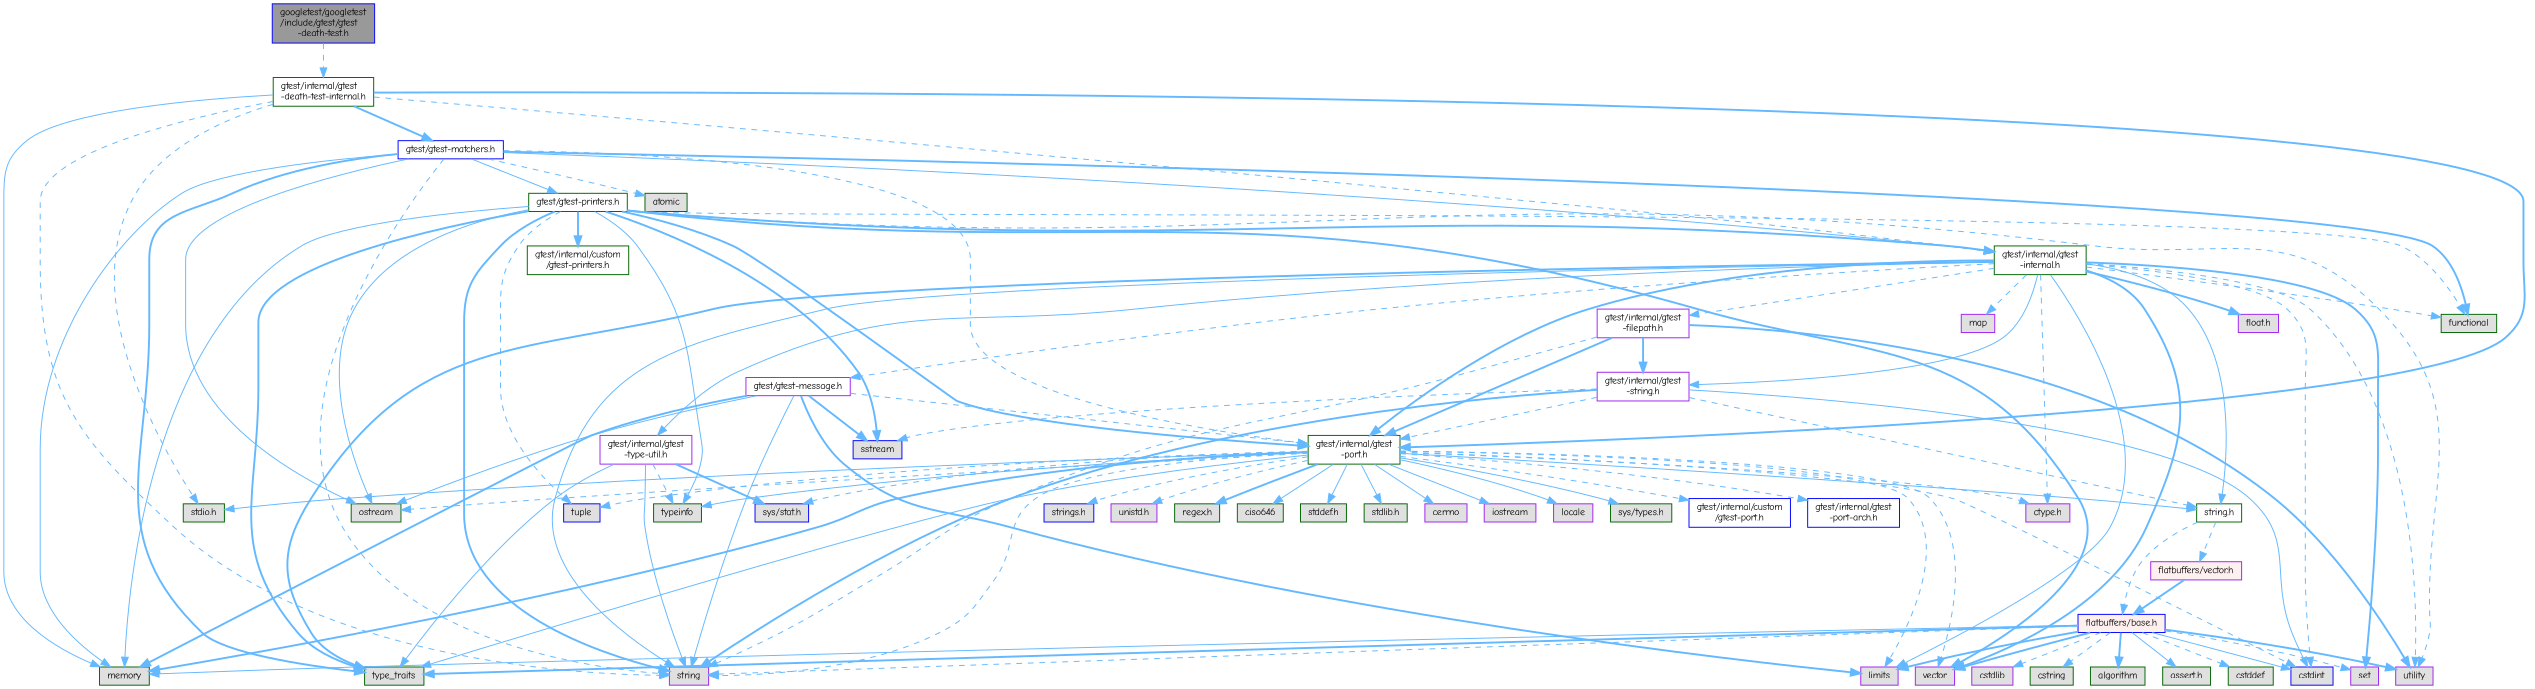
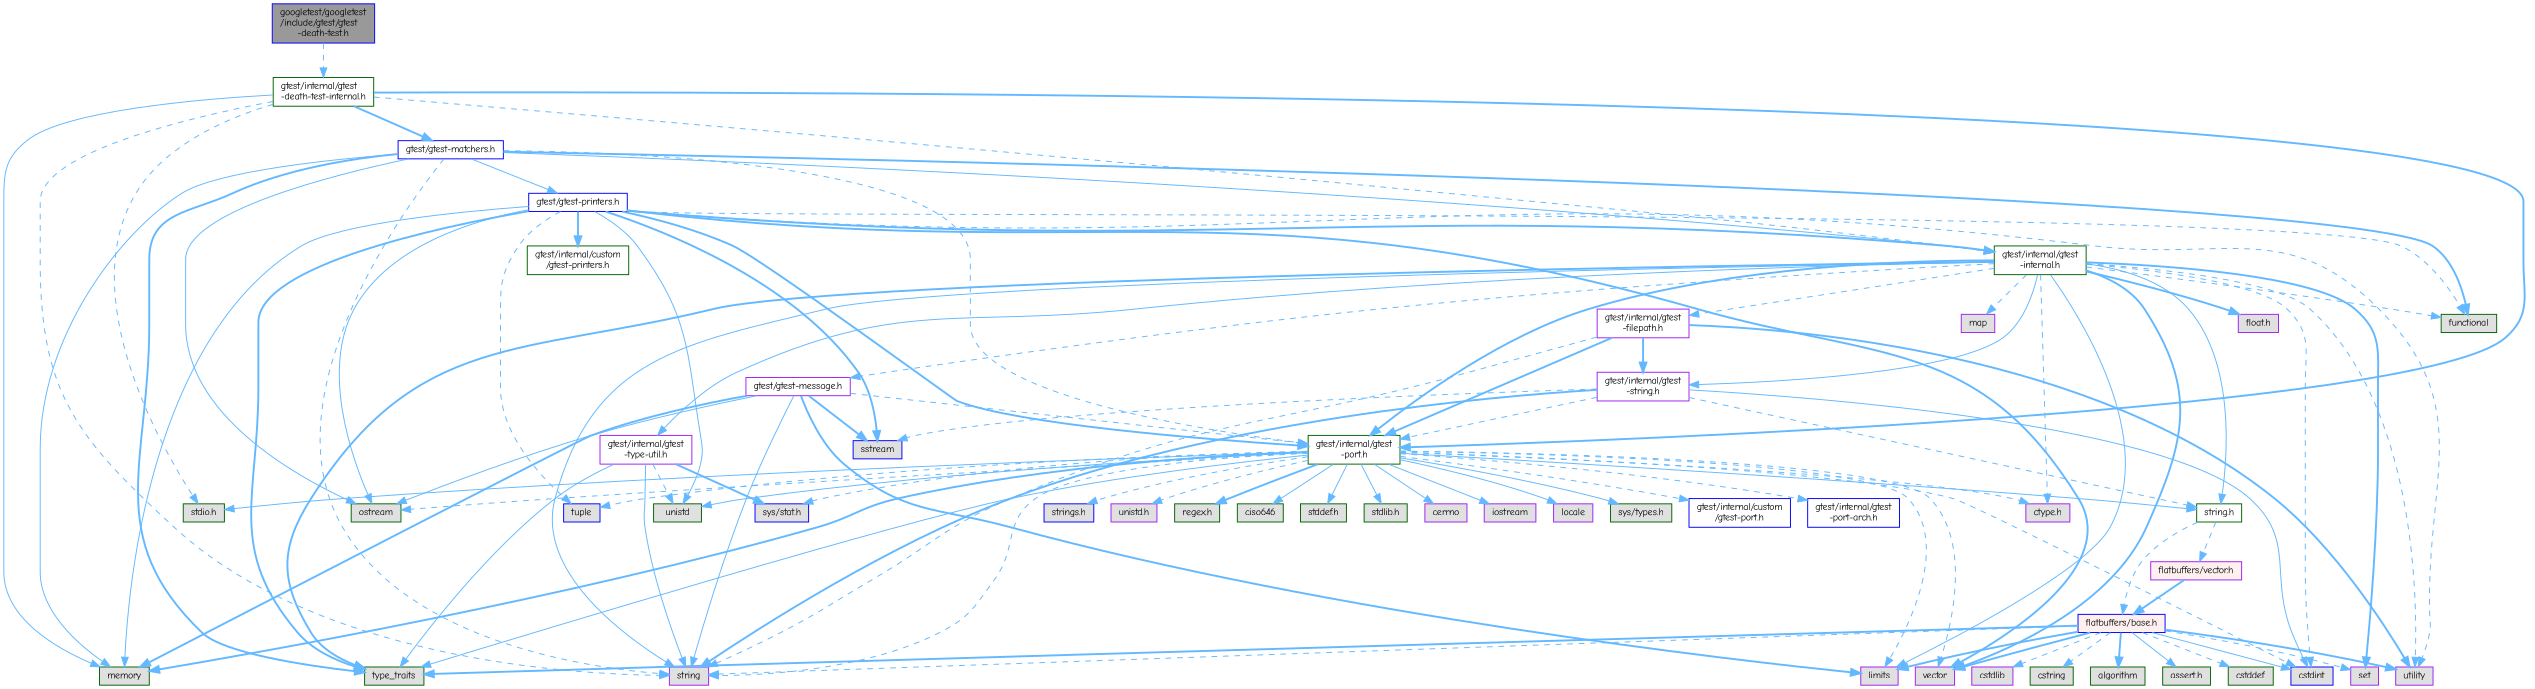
  digraph {
    fontname="Comic Neue"
    node [color=darkgreen fillcolor="#E0E0E0" fontname="Comic Neue" fontsize=10 shape=box style=filled]
    edge [color=steelblue1 fontname="Comic Neue" fontsize=10 labelfontname=Helvetica labelfontsize=10 style=dashed]
    n1 [color=blue fillcolor=grey60 fontcolor=black height=0.2 label="googletest/googletest\l/include/gtest/gtest\l-death-test.h" width=0.4]
    n2 [fillcolor=white height=0.2 label="gtest/internal/gtest\l-death-test-internal.h" width=0.4]
    n3 [height=0.2 label="stdio.h" width=0.4]
    n4 [height=0.2 label=memory width=0.4]
    n5 [color=purple height=0.2 label=string width=0.4]
    n6 [color=blue fillcolor=white height=0.2 label="gtest/gtest-matchers.h" width=0.4]
    n7 [fillcolor=white height=0.2 label="gtest/internal/gtest\l-internal.h" width=0.4]
    n8 [fillcolor=white height=0.2 label="gtest/internal/gtest\l-port.h" width=0.4]
-   n9 [height=0.2 label=atomic width=0.4]
    n10 [height=0.2 label=functional width=0.4]
    n11 [height=0.2 label=ostream width=0.4]
    n12 [height=0.2 label=type_traits width=0.4]
-   n13 [fillcolor=white height=0.2 label="gtest/gtest-printers.h" width=0.4]
+   n13 [color=blue fillcolor=white height=0.2 label="gtest/gtest-printers.h" width=0.4]
    n14 [color=purple height=0.2 label=utility width=0.4]
    n15 [color=purple height=0.2 label=vector width=0.4]
    n16 [color=purple height=0.2 label="ctype.h" width=0.4]
    n17 [fillcolor=white height=0.2 label="string.h" width=0.4]
    n18 [color=blue height=0.2 label=cstdint width=0.4]
    n19 [color=purple height=0.2 label=set width=0.4]
    n20 [color=purple height=0.2 label=limits width=0.4]
    n21 [color=purple height=0.2 label="float.h" width=0.4]
    n22 [color=purple height=0.2 label=map width=0.4]
    n23 [color=purple fillcolor=white height=0.2 label="gtest/gtest-message.h" width=0.4]
    n24 [color=purple fillcolor=white height=0.2 label="gtest/internal/gtest\l-filepath.h" width=0.4]
    n25 [color=purple fillcolor=white height=0.2 label="gtest/internal/gtest\l-string.h" width=0.4]
    n26 [color=purple fillcolor=white height=0.2 label="gtest/internal/gtest\l-type-util.h" width=0.4]
    n27 [color=blue height=0.2 label=tuple width=0.4]
-   n28 [height=0.2 label=typeinfo width=0.4]
+   n28 [height=0.2 label=unistd width=0.4]
    n29 [height=0.2 label=ciso646 width=0.4]
    n30 [height=0.2 label="stddef.h" width=0.4]
    n31 [height=0.2 label="stdlib.h" width=0.4]
    n32 [color=purple height=0.2 label=cerrno width=0.4]
    n33 [color=purple height=0.2 label=iostream width=0.4]
    n34 [color=purple height=0.2 label=locale width=0.4]
    n35 [color=blue height=0.2 label="sys/stat.h" width=0.4]
    n36 [height=0.2 label="sys/types.h" width=0.4]
    n37 [color=blue fillcolor=white height=0.2 label="gtest/internal/custom\l/gtest-port.h" width=0.4]
    n38 [color=blue fillcolor=white height=0.2 label="gtest/internal/gtest\l-port-arch.h" width=0.4]
    n39 [color=blue height=0.2 label="strings.h" width=0.4]
    n40 [color=purple height=0.2 label="unistd.h" width=0.4]
    n41 [height=0.2 label="regex.h" width=0.4]
    n42 [color=blue height=0.2 label=sstream width=0.4]
    n43 [fillcolor=white height=0.2 label="gtest/internal/custom\l/gtest-printers.h" width=0.4]
    n44 [color=blue fillcolor="#FFF0F0" height=0.2 label="flatbuffers/base.h" width=0.4]
    n45 [color=purple fillcolor="#FFF0F0" height=0.2 label="flatbuffers/vector.h" width=0.4]
    n46 [height=0.2 label="assert.h" width=0.4]
    n47 [height=0.2 label=cstddef width=0.4]
    n48 [color=purple height=0.2 label=cstdlib width=0.4]
    n49 [height=0.2 label=cstring width=0.4]
    n50 [height=0.2 label=algorithm width=0.4]
    n1 -> n2
    n2 -> n3
    n2 -> n4 [style=solid]
    n2 -> n5
    n2 -> n6 [style=bold]
    n2 -> n7
    n2 -> n8 [style=bold]
    n6 -> n4 [style=solid]
    n6 -> n5
    n6 -> n7 [style=solid]
    n6 -> n8
-   n6 -> n9
    n6 -> n10 [style=bold]
    n6 -> n11 [style=solid]
    n6 -> n12 [style=bold]
    n6 -> n13 [style=solid]
    n7 -> n5 [style=solid]
    n7 -> n8 [style=bold]
    n7 -> n10
    n7 -> n12 [style=bold]
    n7 -> n14
    n7 -> n15 [style=bold]
    n7 -> n16
    n7 -> n17 [style=solid]
    n7 -> n18
    n7 -> n19 [style=bold]
    n7 -> n20 [style=solid]
    n7 -> n21 [style=bold]
    n7 -> n22
    n7 -> n23
    n7 -> n24
    n7 -> n25 [style=solid]
    n7 -> n26 [style=solid]
    n8 -> n3 [style=solid]
    n8 -> n4 [style=bold]
    n8 -> n5
    n8 -> n11
    n8 -> n12 [style=solid]
    n8 -> n15
    n8 -> n16
    n8 -> n17 [style=solid]
    n8 -> n18
    n8 -> n20
    n8 -> n27
    n8 -> n28 [style=solid]
    n8 -> n29 [style=solid]
    n8 -> n30 [style=solid]
    n8 -> n31 [style=solid]
    n8 -> n32 [style=solid]
    n8 -> n33 [style=solid]
    n8 -> n34 [style=solid]
    n8 -> n35
    n8 -> n36 [style=solid]
    n8 -> n37
    n8 -> n38
    n8 -> n39
    n8 -> n40
    n8 -> n41 [style=bold]
    n13 -> n4 [style=solid]
-   n13 -> n5 [style=bold]
    n13 -> n7 [style=bold]
    n13 -> n8 [style=bold]
    n13 -> n10
    n13 -> n11 [style=solid]
    n13 -> n12 [style=bold]
    n13 -> n14
    n13 -> n15 [style=bold]
    n13 -> n27
    n13 -> n28 [style=solid]
    n13 -> n42 [style=bold]
    n13 -> n43 [style=bold]
    n17 -> n44
    n17 -> n45
    n23 -> n4 [style=bold]
    n23 -> n5 [style=solid]
    n23 -> n8
    n23 -> n11 [style=solid]
    n23 -> n20 [style=bold]
    n23 -> n42 [style=bold]
    n24 -> n5
    n24 -> n8 [style=bold]
    n24 -> n14 [style=bold]
    n24 -> n25 [style=bold]
    n25 -> n5 [style=bold]
    n25 -> n8
    n25 -> n17
    n25 -> n18 [style=solid]
    n25 -> n42
    n26 -> n5 [style=solid]
    n26 -> n12 [style=solid]
    n26 -> n28
    n26 -> n35 [style=bold]
-   n44 -> n4 [style=solid]
    n44 -> n5
    n44 -> n12 [style=bold]
    n44 -> n14 [style=bold]
    n44 -> n15 [style=bold]
    n44 -> n18 [style=solid]
    n44 -> n19
    n44 -> n20 [style=bold]
    n44 -> n46 [style=solid]
    n44 -> n47
    n44 -> n48
    n44 -> n49
    n44 -> n50 [style=bold]
    n45 -> n44 [style=bold]
  }
